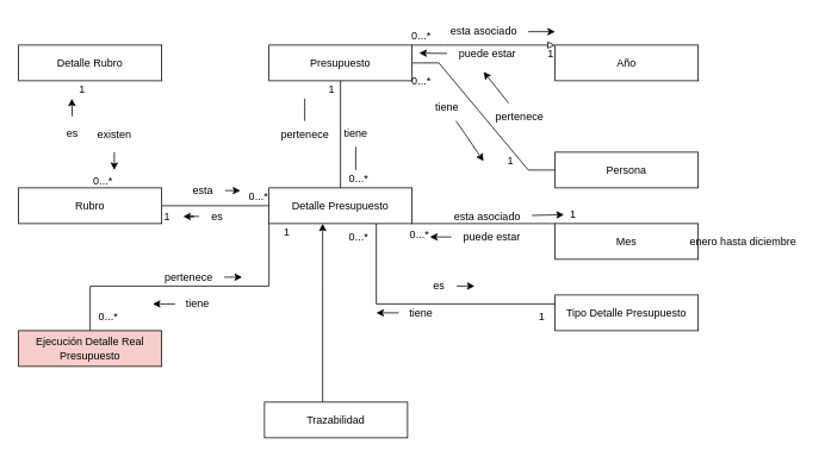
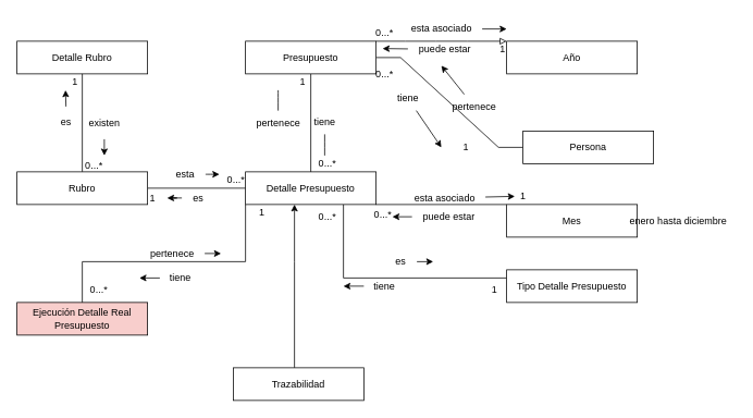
  <mxCell id="0" />
  <mxCell id="1" parent="0" />
  <mxCell id="2" value="Detalle Rubro" style="rounded=0;whiteSpace=wrap;html=1;" vertex="1" parent="1"><mxGeometry x="20" y="50" width="160" height="40" as="geometry" /></mxCell>
+ <mxCell id="3" style="edgeStyle=orthogonalEdgeStyle;rounded=0;orthogonalLoop=1;jettySize=auto;html=1;entryX=0.5;entryY=1;entryDx=0;entryDy=0;endArrow=none;endFill=0;" edge="1" parent="1" source="5" target="2"><mxGeometry relative="1" as="geometry" /></mxCell>
  <mxCell id="4" style="edgeStyle=orthogonalEdgeStyle;rounded=0;orthogonalLoop=1;jettySize=auto;html=1;endArrow=none;endFill=0;" edge="1" parent="1" source="5" target="9"><mxGeometry relative="1" as="geometry" /></mxCell>
  <mxCell id="5" value="Rubro" style="rounded=0;whiteSpace=wrap;html=1;" vertex="1" parent="1"><mxGeometry x="20" y="210" width="160" height="40" as="geometry" /></mxCell>
  <mxCell id="6" style="edgeStyle=orthogonalEdgeStyle;rounded=0;orthogonalLoop=1;jettySize=auto;html=1;endArrow=none;endFill=0;" edge="1" parent="1" source="9" target="14"><mxGeometry relative="1" as="geometry"><Array as="points"><mxPoint x="300" y="320" /><mxPoint x="100" y="320" /></Array></mxGeometry></mxCell>
  <mxCell id="7" style="edgeStyle=orthogonalEdgeStyle;rounded=0;orthogonalLoop=1;jettySize=auto;html=1;endArrow=none;endFill=0;" edge="1" parent="1" source="9" target="22"><mxGeometry relative="1" as="geometry"><Array as="points"><mxPoint x="550" y="250" /><mxPoint x="550" y="250" /></Array></mxGeometry></mxCell>
  <mxCell id="8" style="edgeStyle=orthogonalEdgeStyle;rounded=0;orthogonalLoop=1;jettySize=auto;html=1;endArrow=none;endFill=0;" edge="1" parent="1" source="9" target="21"><mxGeometry relative="1" as="geometry"><Array as="points"><mxPoint x="420" y="340" /></Array></mxGeometry></mxCell>
  <mxCell id="9" value="Detalle Presupuesto" style="rounded=0;whiteSpace=wrap;html=1;" vertex="1" parent="1"><mxGeometry x="300" y="210" width="160" height="40" as="geometry" /></mxCell>
  <mxCell id="10" style="edgeStyle=orthogonalEdgeStyle;rounded=0;orthogonalLoop=1;jettySize=auto;html=1;entryX=0.5;entryY=0;entryDx=0;entryDy=0;endArrow=none;endFill=0;" edge="1" parent="1" source="13" target="9"><mxGeometry relative="1" as="geometry" /></mxCell>
  <mxCell id="11" style="edgeStyle=orthogonalEdgeStyle;rounded=0;orthogonalLoop=1;jettySize=auto;html=1;endArrow=block;endFill=0;curved=1;" edge="1" parent="1" source="13" target="24"><mxGeometry relative="1" as="geometry"><Array as="points"><mxPoint x="530" y="50" /><mxPoint x="530" y="50" /></Array></mxGeometry></mxCell>
  <mxCell id="12" style="edgeStyle=entityRelationEdgeStyle;rounded=0;orthogonalLoop=1;jettySize=auto;html=1;endArrow=none;endFill=0;" edge="1" parent="1" source="13" target="23"><mxGeometry relative="1" as="geometry" /></mxCell>
  <mxCell id="13" value="Presupuesto" style="rounded=0;whiteSpace=wrap;html=1;" vertex="1" parent="1"><mxGeometry x="300" y="50" width="160" height="40" as="geometry" /></mxCell>
  <mxCell id="14" value="Ejecución Detalle Real Presupuesto" style="rounded=0;whiteSpace=wrap;html=1;fillColor=#f8cecc;" vertex="1" parent="1"><mxGeometry x="20" y="370" width="160" height="40" as="geometry" /></mxCell>
  <mxCell id="15" value="es" style="text;html=1;align=center;verticalAlign=middle;resizable=0;points=[];autosize=1;strokeColor=none;fillColor=none;" vertex="1" parent="1"><mxGeometry x="60" y="134" width="40" height="30" as="geometry" /></mxCell>
  <mxCell id="16" value="" style="endArrow=classic;html=1;rounded=0;" edge="1" parent="1"><mxGeometry width="50" height="50" relative="1" as="geometry"><mxPoint x="80" y="130" as="sourcePoint" /><mxPoint x="79.5" y="110" as="targetPoint" /></mxGeometry></mxCell>
  <mxCell id="17" value="existen&lt;br&gt;" style="text;html=1;align=center;verticalAlign=middle;resizable=0;points=[];autosize=1;strokeColor=none;fillColor=none;" vertex="1" parent="1"><mxGeometry x="97" y="135" width="60" height="30" as="geometry" /></mxCell>
  <mxCell id="18" value="" style="endArrow=classic;html=1;rounded=0;" edge="1" parent="1"><mxGeometry width="50" height="50" relative="1" as="geometry"><mxPoint x="127" y="170" as="sourcePoint" /><mxPoint x="127" y="190" as="targetPoint" /></mxGeometry></mxCell>
  <mxCell id="19" value="0...*" style="text;html=1;align=center;verticalAlign=middle;resizable=0;points=[];autosize=1;strokeColor=none;fillColor=none;" vertex="1" parent="1"><mxGeometry x="94" y="188" width="40" height="30" as="geometry" /></mxCell>
  <mxCell id="20" value="1" style="text;html=1;align=center;verticalAlign=middle;resizable=0;points=[];autosize=1;strokeColor=none;fillColor=none;" vertex="1" parent="1"><mxGeometry x="76" y="85" width="30" height="30" as="geometry" /></mxCell>
  <mxCell id="21" value="Tipo Detalle Presupuesto" style="rounded=0;whiteSpace=wrap;html=1;" vertex="1" parent="1"><mxGeometry x="620" y="330" width="160" height="40" as="geometry" /></mxCell>
  <mxCell id="22" value="Mes" style="rounded=0;whiteSpace=wrap;html=1;" vertex="1" parent="1"><mxGeometry x="620" y="250" width="160" height="40" as="geometry" /></mxCell>
- <mxCell id="23" value="Persona" style="rounded=0;whiteSpace=wrap;html=1;" vertex="1" parent="1"><mxGeometry x="620" y="170" width="160" height="40" as="geometry" /></mxCell>
+ <mxCell id="23" value="Persona" style="rounded=0;whiteSpace=wrap;html=1;" vertex="1" parent="1"><mxGeometry x="640" y="160" width="160" height="40" as="geometry" /></mxCell>
  <mxCell id="24" value="Año" style="rounded=0;whiteSpace=wrap;html=1;" vertex="1" parent="1"><mxGeometry x="620" y="50" width="160" height="40" as="geometry" /></mxCell>
  <mxCell id="25" value="1" style="text;html=1;align=center;verticalAlign=middle;resizable=0;points=[];autosize=1;strokeColor=none;fillColor=none;" vertex="1" parent="1"><mxGeometry x="171" y="228" width="30" height="30" as="geometry" /></mxCell>
  <mxCell id="26" style="edgeStyle=orthogonalEdgeStyle;curved=1;rounded=0;orthogonalLoop=1;jettySize=auto;html=1;entryX=1.1;entryY=0.467;entryDx=0;entryDy=0;entryPerimeter=0;endArrow=classic;endFill=1;elbow=vertical;" edge="1" parent="1" source="27" target="25"><mxGeometry relative="1" as="geometry" /></mxCell>
  <mxCell id="27" value="es" style="text;html=1;align=center;verticalAlign=middle;resizable=0;points=[];autosize=1;strokeColor=none;fillColor=none;" vertex="1" parent="1"><mxGeometry x="222" y="227" width="40" height="30" as="geometry" /></mxCell>
  <mxCell id="28" style="edgeStyle=orthogonalEdgeStyle;curved=1;rounded=0;orthogonalLoop=1;jettySize=auto;html=1;endArrow=classic;endFill=1;elbow=vertical;" edge="1" parent="1" source="29" target="30"><mxGeometry relative="1" as="geometry"><Array as="points"><mxPoint x="290" y="220" /><mxPoint x="290" y="220" /></Array></mxGeometry></mxCell>
  <mxCell id="29" value="esta" style="text;html=1;align=center;verticalAlign=middle;resizable=0;points=[];autosize=1;strokeColor=none;fillColor=none;" vertex="1" parent="1"><mxGeometry x="201" y="198" width="50" height="30" as="geometry" /></mxCell>
  <mxCell id="30" value="0...*" style="text;html=1;align=center;verticalAlign=middle;resizable=0;points=[];autosize=1;strokeColor=none;fillColor=none;" vertex="1" parent="1"><mxGeometry x="268" y="205" width="40" height="30" as="geometry" /></mxCell>
  <mxCell id="31" value="1" style="text;html=1;align=center;verticalAlign=middle;resizable=0;points=[];autosize=1;strokeColor=none;fillColor=none;" vertex="1" parent="1"><mxGeometry x="355" y="85" width="30" height="30" as="geometry" /></mxCell>
  <mxCell id="32" style="edgeStyle=orthogonalEdgeStyle;curved=1;rounded=0;orthogonalLoop=1;jettySize=auto;html=1;endArrow=none;endFill=0;elbow=vertical;" edge="1" parent="1" source="33"><mxGeometry relative="1" as="geometry"><mxPoint x="340" y="110" as="targetPoint" /></mxGeometry></mxCell>
  <mxCell id="33" value="pertenece" style="text;html=1;align=center;verticalAlign=middle;resizable=0;points=[];autosize=1;strokeColor=none;fillColor=none;" vertex="1" parent="1"><mxGeometry x="300" y="135" width="80" height="30" as="geometry" /></mxCell>
  <mxCell id="34" style="edgeStyle=orthogonalEdgeStyle;curved=1;rounded=0;orthogonalLoop=1;jettySize=auto;html=1;endArrow=none;endFill=0;elbow=vertical;" edge="1" parent="1" source="35"><mxGeometry relative="1" as="geometry"><mxPoint x="397" y="190" as="targetPoint" /></mxGeometry></mxCell>
  <mxCell id="35" value="tiene" style="text;html=1;align=center;verticalAlign=middle;resizable=0;points=[];autosize=1;strokeColor=none;fillColor=none;" vertex="1" parent="1"><mxGeometry x="372" y="134" width="50" height="30" as="geometry" /></mxCell>
  <mxCell id="36" value="0...*" style="text;html=1;align=center;verticalAlign=middle;resizable=0;points=[];autosize=1;strokeColor=none;fillColor=none;" vertex="1" parent="1"><mxGeometry x="380" y="185" width="40" height="30" as="geometry" /></mxCell>
  <mxCell id="37" style="edgeStyle=none;rounded=0;orthogonalLoop=1;jettySize=auto;html=1;endArrow=classic;endFill=1;elbow=vertical;" edge="1" parent="1" source="38"><mxGeometry relative="1" as="geometry"><mxPoint x="540" y="80" as="targetPoint" /></mxGeometry></mxCell>
  <mxCell id="38" value="pertenece" style="text;html=1;align=center;verticalAlign=middle;resizable=0;points=[];autosize=1;strokeColor=none;fillColor=none;" vertex="1" parent="1"><mxGeometry x="540" y="115" width="80" height="30" as="geometry" /></mxCell>
  <mxCell id="39" style="rounded=0;orthogonalLoop=1;jettySize=auto;html=1;endArrow=classic;endFill=1;elbow=vertical;" edge="1" parent="1" source="40"><mxGeometry relative="1" as="geometry"><mxPoint x="540" y="180" as="targetPoint" /></mxGeometry></mxCell>
  <mxCell id="40" value="tiene" style="text;html=1;align=center;verticalAlign=middle;resizable=0;points=[];autosize=1;strokeColor=none;fillColor=none;" vertex="1" parent="1"><mxGeometry x="474" y="105" width="50" height="30" as="geometry" /></mxCell>
  <mxCell id="41" value="0...*" style="text;html=1;align=center;verticalAlign=middle;resizable=0;points=[];autosize=1;strokeColor=none;fillColor=none;" vertex="1" parent="1"><mxGeometry x="450" y="75" width="40" height="30" as="geometry" /></mxCell>
  <mxCell id="42" value="1" style="text;html=1;align=center;verticalAlign=middle;resizable=0;points=[];autosize=1;strokeColor=none;fillColor=none;" vertex="1" parent="1"><mxGeometry x="555" y="165" width="30" height="30" as="geometry" /></mxCell>
  <mxCell id="43" value="0...*" style="text;html=1;align=center;verticalAlign=middle;resizable=0;points=[];autosize=1;strokeColor=none;fillColor=none;" vertex="1" parent="1"><mxGeometry x="450" y="25" width="40" height="30" as="geometry" /></mxCell>
  <mxCell id="44" value="1" style="text;html=1;align=center;verticalAlign=middle;resizable=0;points=[];autosize=1;strokeColor=none;fillColor=none;" vertex="1" parent="1"><mxGeometry x="600" y="45" width="30" height="30" as="geometry" /></mxCell>
  <mxCell id="45" style="edgeStyle=none;rounded=0;orthogonalLoop=1;jettySize=auto;html=1;entryX=0.45;entryY=1.133;entryDx=0;entryDy=0;entryPerimeter=0;endArrow=classic;endFill=1;elbow=vertical;" edge="1" parent="1" source="46" target="43"><mxGeometry relative="1" as="geometry" /></mxCell>
  <mxCell id="46" value="puede estar" style="text;html=1;align=center;verticalAlign=middle;resizable=0;points=[];autosize=1;strokeColor=none;fillColor=none;" vertex="1" parent="1"><mxGeometry x="499" y="45" width="90" height="30" as="geometry" /></mxCell>
  <mxCell id="47" style="edgeStyle=none;rounded=0;orthogonalLoop=1;jettySize=auto;html=1;endArrow=classic;endFill=1;elbow=vertical;" edge="1" parent="1" source="48"><mxGeometry relative="1" as="geometry"><mxPoint x="620" y="35" as="targetPoint" /></mxGeometry></mxCell>
  <mxCell id="48" value="esta asociado" style="text;html=1;align=center;verticalAlign=middle;resizable=0;points=[];autosize=1;strokeColor=none;fillColor=none;" vertex="1" parent="1"><mxGeometry x="490" y="20" width="100" height="30" as="geometry" /></mxCell>
  <mxCell id="49" style="edgeStyle=none;rounded=0;orthogonalLoop=1;jettySize=auto;html=1;endArrow=classic;endFill=1;elbow=vertical;" edge="1" parent="1" source="50"><mxGeometry relative="1" as="geometry"><mxPoint x="630" y="240" as="targetPoint" /></mxGeometry></mxCell>
  <mxCell id="50" value="esta asociado" style="text;html=1;align=center;verticalAlign=middle;resizable=0;points=[];autosize=1;strokeColor=none;fillColor=none;" vertex="1" parent="1"><mxGeometry x="494" y="227" width="100" height="30" as="geometry" /></mxCell>
  <mxCell id="51" style="edgeStyle=none;rounded=0;orthogonalLoop=1;jettySize=auto;html=1;endArrow=classic;endFill=1;elbow=vertical;" edge="1" parent="1" source="52"><mxGeometry relative="1" as="geometry"><mxPoint x="480" y="265" as="targetPoint" /></mxGeometry></mxCell>
  <mxCell id="52" value="puede estar" style="text;html=1;align=center;verticalAlign=middle;resizable=0;points=[];autosize=1;strokeColor=none;fillColor=none;" vertex="1" parent="1"><mxGeometry x="504" y="250" width="90" height="30" as="geometry" /></mxCell>
  <mxCell id="53" value="1" style="text;html=1;align=center;verticalAlign=middle;resizable=0;points=[];autosize=1;strokeColor=none;fillColor=none;" vertex="1" parent="1"><mxGeometry x="625" y="225" width="30" height="30" as="geometry" /></mxCell>
  <mxCell id="54" value="0...*" style="text;html=1;align=center;verticalAlign=middle;resizable=0;points=[];autosize=1;strokeColor=none;fillColor=none;" vertex="1" parent="1"><mxGeometry x="448" y="247" width="40" height="30" as="geometry" /></mxCell>
  <mxCell id="55" value="1" style="text;html=1;align=center;verticalAlign=middle;resizable=0;points=[];autosize=1;strokeColor=none;fillColor=none;" vertex="1" parent="1"><mxGeometry x="590" y="340" width="30" height="30" as="geometry" /></mxCell>
  <mxCell id="56" value="0...*" style="text;html=1;align=center;verticalAlign=middle;resizable=0;points=[];autosize=1;strokeColor=none;fillColor=none;" vertex="1" parent="1"><mxGeometry x="380" y="250" width="40" height="30" as="geometry" /></mxCell>
  <mxCell id="57" value="1" style="text;html=1;align=center;verticalAlign=middle;resizable=0;points=[];autosize=1;strokeColor=none;fillColor=none;" vertex="1" parent="1"><mxGeometry x="305" y="245" width="30" height="30" as="geometry" /></mxCell>
  <mxCell id="58" style="edgeStyle=orthogonalEdgeStyle;rounded=0;orthogonalLoop=1;jettySize=auto;html=1;" edge="1" parent="1" source="59"><mxGeometry relative="1" as="geometry"><mxPoint x="530" y="320" as="targetPoint" /></mxGeometry></mxCell>
  <mxCell id="59" value="es" style="text;html=1;align=center;verticalAlign=middle;resizable=0;points=[];autosize=1;strokeColor=none;fillColor=none;" vertex="1" parent="1"><mxGeometry x="470" y="305" width="40" height="30" as="geometry" /></mxCell>
  <mxCell id="60" style="edgeStyle=orthogonalEdgeStyle;rounded=0;orthogonalLoop=1;jettySize=auto;html=1;" edge="1" parent="1" source="61"><mxGeometry relative="1" as="geometry"><mxPoint x="420" y="350" as="targetPoint" /></mxGeometry></mxCell>
  <mxCell id="61" value="tiene" style="text;html=1;align=center;verticalAlign=middle;resizable=0;points=[];autosize=1;strokeColor=none;fillColor=none;" vertex="1" parent="1"><mxGeometry x="445" y="335" width="50" height="30" as="geometry" /></mxCell>
  <mxCell id="62" style="edgeStyle=orthogonalEdgeStyle;rounded=0;orthogonalLoop=1;jettySize=auto;html=1;" edge="1" parent="1" source="63"><mxGeometry relative="1" as="geometry"><mxPoint x="270" y="310" as="targetPoint" /></mxGeometry></mxCell>
  <mxCell id="63" value="pertenece" style="text;html=1;align=center;verticalAlign=middle;resizable=0;points=[];autosize=1;strokeColor=none;fillColor=none;" vertex="1" parent="1"><mxGeometry x="170" y="295" width="80" height="30" as="geometry" /></mxCell>
  <mxCell id="64" style="edgeStyle=orthogonalEdgeStyle;rounded=0;orthogonalLoop=1;jettySize=auto;html=1;" edge="1" parent="1" source="65"><mxGeometry relative="1" as="geometry"><mxPoint x="170" y="340" as="targetPoint" /></mxGeometry></mxCell>
  <mxCell id="65" value="tiene" style="text;html=1;align=center;verticalAlign=middle;resizable=0;points=[];autosize=1;strokeColor=none;fillColor=none;" vertex="1" parent="1"><mxGeometry x="195" y="325" width="50" height="30" as="geometry" /></mxCell>
  <mxCell id="66" value="0...*" style="text;html=1;align=center;verticalAlign=middle;resizable=0;points=[];autosize=1;strokeColor=none;fillColor=none;" vertex="1" parent="1"><mxGeometry x="100" y="340" width="40" height="30" as="geometry" /></mxCell>
  <mxCell id="67" style="edgeStyle=orthogonalEdgeStyle;rounded=0;orthogonalLoop=1;jettySize=auto;html=1;" edge="1" parent="1" source="68" target="9"><mxGeometry relative="1" as="geometry"><Array as="points"><mxPoint x="360" y="320" /><mxPoint x="360" y="320" /></Array></mxGeometry></mxCell>
- <mxCell id="68" value="Trazabilidad" style="rounded=0;whiteSpace=wrap;html=1;" vertex="1" parent="1"><mxGeometry x="295" y="450" width="160" height="40" as="geometry" /></mxCell>
+ <mxCell id="68" value="Trazabilidad" style="rounded=0;whiteSpace=wrap;html=1;" vertex="1" parent="1"><mxGeometry x="285" y="450" width="160" height="40" as="geometry" /></mxCell>
  <mxCell id="69" value="enero hasta diciembre" style="text;html=1;align=center;verticalAlign=middle;resizable=0;points=[];autosize=1;strokeColor=none;fillColor=none;" vertex="1" parent="1"><mxGeometry x="760" y="255" width="140" height="30" as="geometry" /></mxCell>
